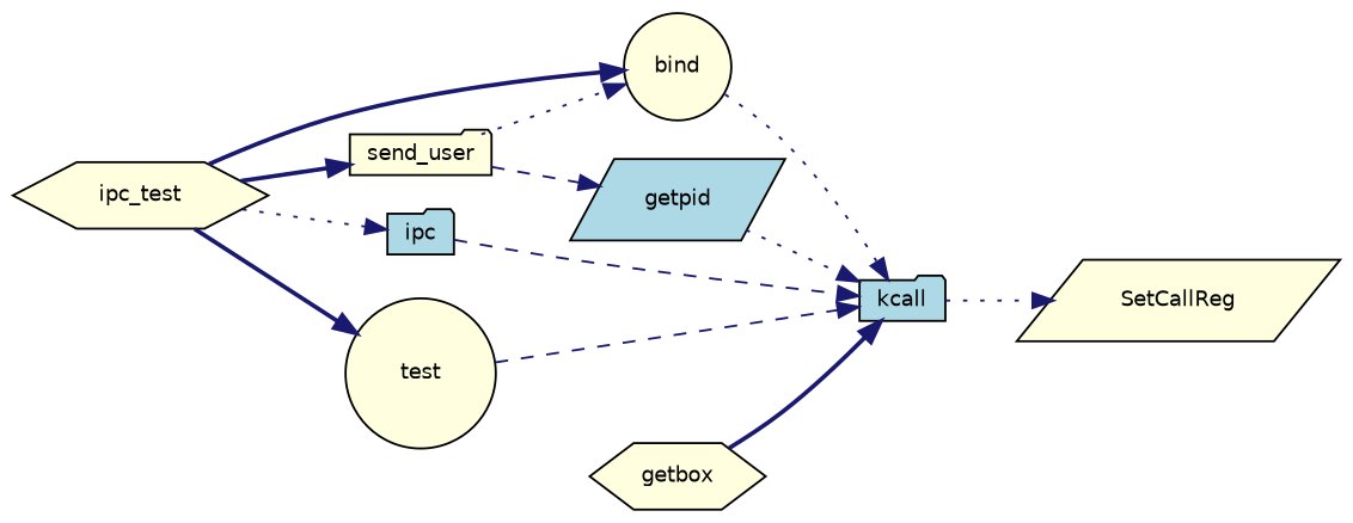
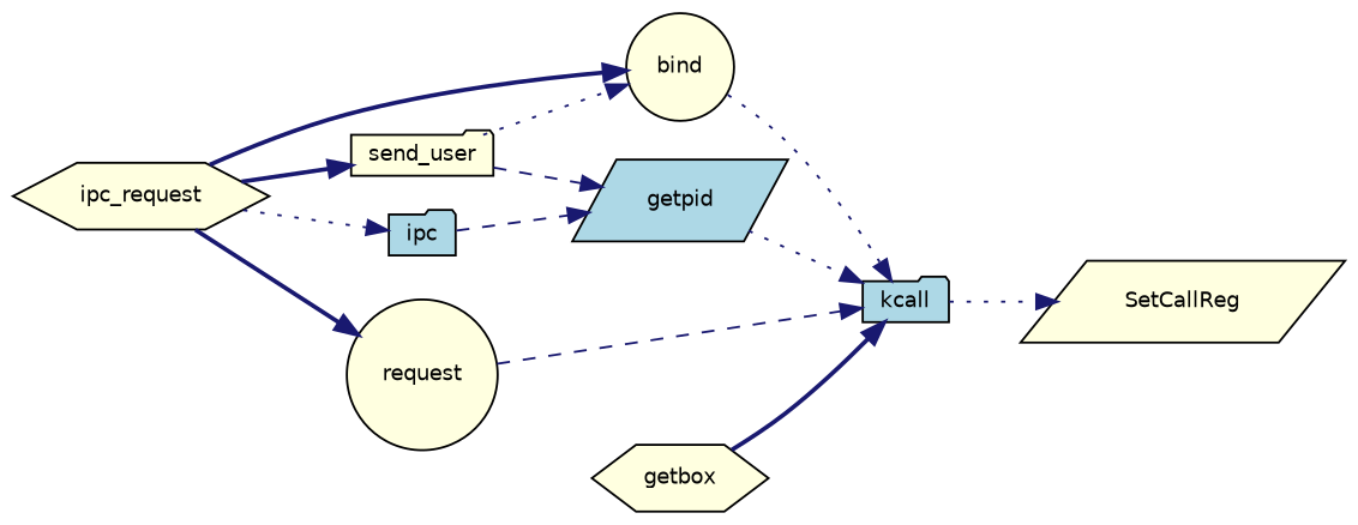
  digraph {
    rankdir=LR
    node [color=black fillcolor=lightyellow fontname=Helvetica fontsize=10 shape=folder style=filled]
    edge [color=midnightblue fontname=Helvetica fontsize=10 labelfontname=Helvetica labelfontsize=10 style=dotted]
-   n1 [fontcolor=black height=0.2 label=ipc_test shape=hexagon width=0.4]
+   n1 [fontcolor=black height=0.2 label=ipc_request shape=hexagon width=0.4]
    n2 [height=0.2 label=bind shape=circle width=0.4]
    n3 [fillcolor=lightblue height=0.2 label=ipc width=0.4]
    n4 [height=0.2 label=send_user width=0.4]
-   n5 [height=0.2 label=test shape=circle width=0.4]
+   n5 [height=0.2 label=request shape=circle width=0.4]
    n6 [fillcolor=lightblue height=0.2 label=kcall width=0.4]
    n7 [fillcolor=lightblue height=0.2 label=getpid shape=parallelogram width=0.4]
    n8 [height=0.2 label=SetCallReg shape=parallelogram width=0.4]
    n9 [height=0.2 label=getbox shape=hexagon width=0.4]
    n1 -> n2 [style=bold]
    n1 -> n3
    n1 -> n4 [style=bold]
    n1 -> n5 [style=bold]
    n2 -> n6
-   n3 -> n6 [style=dashed]
+   n3 -> n7 [style=dashed]
    n4 -> n2
    n4 -> n7 [style=dashed]
    n5 -> n6 [style=dashed]
    n6 -> n8
    n7 -> n6
    n9 -> n6 [style=bold]
  }
